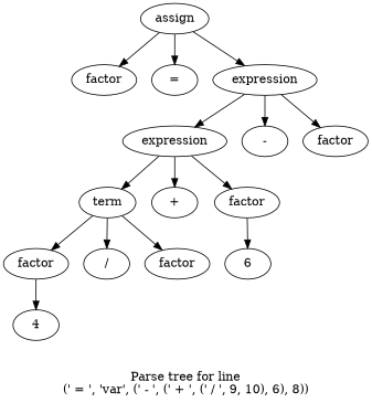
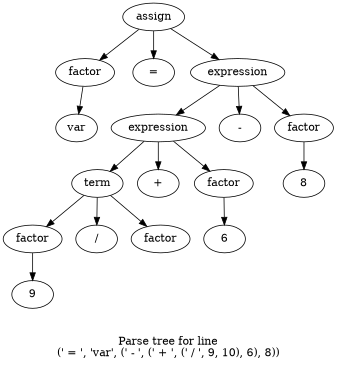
  digraph {
    label="\n\nParse tree for line\n(' = ', 'var', (' - ', (' + ', (' / ', 9, 10), 6), 8))"
    n1 [label=assign]
    n2 [label=factor]
    n3 [label=" = "]
    n4 [label=expression]
+   n5 [label=var]
    n6 [label=expression]
    n7 [label=" - "]
    n8 [label=factor]
    n9 [label=term]
    n10 [label=" + "]
    n11 [label=factor]
+   n12 [label=8]
    n13 [label=factor]
    n14 [label=" / "]
    n15 [label=factor]
    n16 [label=6]
-   n17 [label=4]
+   n17 [label=9]
    n1 -> n2
    n1 -> n3
    n1 -> n4
+   n2 -> n5
    n4 -> n6
    n4 -> n7
    n4 -> n8
    n6 -> n9
    n6 -> n10
    n6 -> n11
+   n8 -> n12
    n9 -> n13
    n9 -> n14
    n9 -> n15
    n11 -> n16
    n13 -> n17
  }
